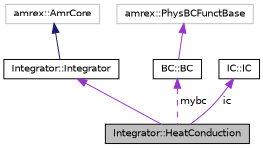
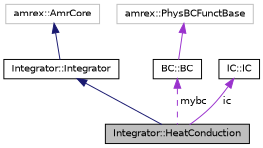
  digraph {
    node [color=black fillcolor=white fontname=Helvetica fontsize=10 shape=record style=filled]
    edge [color=darkorchid3 dir=back fontname=Helvetica fontsize=10 labelfontname=Helvetica labelfontsize=10 style=solid]
    n1 [fillcolor=grey75 fontcolor=black height=0.2 label="Integrator::HeatConduction" width=0.4]
    n2 [height=0.2 label="Integrator::Integrator" width=0.4]
    n3 [color=grey75 height=0.2 label="amrex::AmrCore" width=0.4]
    n4 [height=0.2 label="BC::BC" width=0.4]
    n5 [color=grey75 height=0.2 label="amrex::PhysBCFunctBase" width=0.4]
    n6 [height=0.2 label="IC::IC" width=0.4]
-   n2 -> n1
+   n2 -> n1 [color=midnightblue]
    n3 -> n2 [color=midnightblue]
    n4 -> n1 [label=" mybc" style=dashed]
    n5 -> n4
    n6 -> n1 [label=" ic"]
  }
